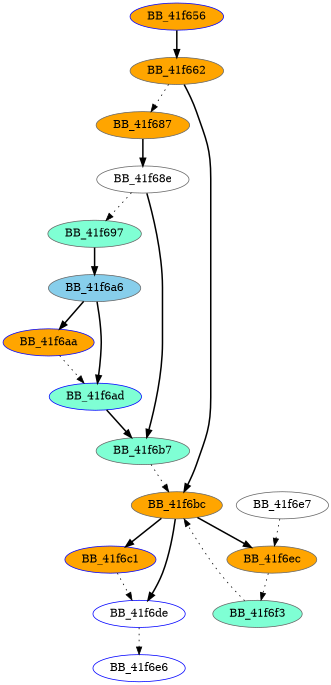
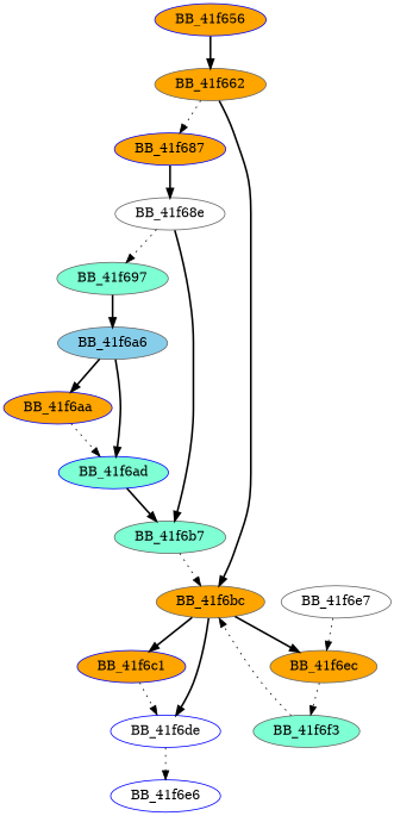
  digraph {
    node [color=gray40 fillcolor=orange style=filled]
    edge [style=bold]
    BB_41f656 [color=blue]
    BB_41f662
-   BB_41f687
+   BB_41f687 [color=blue]
    BB_41f6bc
    BB_41f68e [fillcolor=white]
    BB_41f6c1 [color=blue]
    BB_41f6de [color=blue fillcolor=white]
    BB_41f6ec
    BB_41f697 [fillcolor=aquamarine]
    n10 [fillcolor=aquamarine label=BB_41f6b7]
    BB_41f6e6 [color=blue fillcolor=white]
    BB_41f6f3 [fillcolor=aquamarine]
    BB_41f6a6 [fillcolor=skyblue]
    BB_41f6aa [color=blue]
    BB_41f6ad [color=blue fillcolor=aquamarine]
    BB_41f6e7 [fillcolor=white]
    BB_41f656 -> BB_41f662
    BB_41f662 -> BB_41f687 [style=dotted]
    BB_41f662 -> BB_41f6bc
    BB_41f687 -> BB_41f68e
    BB_41f6bc -> BB_41f6c1
    BB_41f6bc -> BB_41f6de
    BB_41f6bc -> BB_41f6ec
    BB_41f68e -> BB_41f697 [style=dotted]
    BB_41f68e -> n10
    BB_41f6c1 -> BB_41f6de [style=dotted]
    BB_41f6de -> BB_41f6e6 [style=dotted]
    BB_41f6ec -> BB_41f6f3 [style=dotted]
    BB_41f697 -> BB_41f6a6
    n10 -> BB_41f6bc [style=dotted]
    BB_41f6f3 -> BB_41f6bc [style=dotted]
    BB_41f6a6 -> BB_41f6aa
    BB_41f6a6 -> BB_41f6ad
    BB_41f6aa -> BB_41f6ad [style=dotted]
    BB_41f6ad -> n10
    BB_41f6e7 -> BB_41f6ec [style=dotted]
  }
